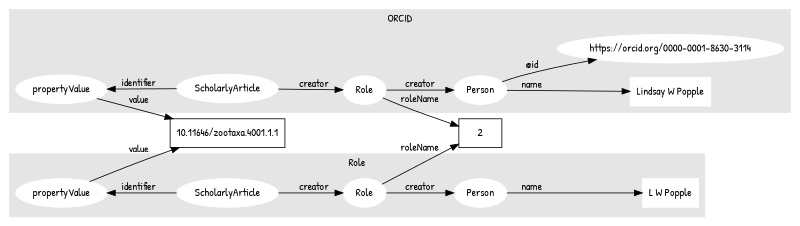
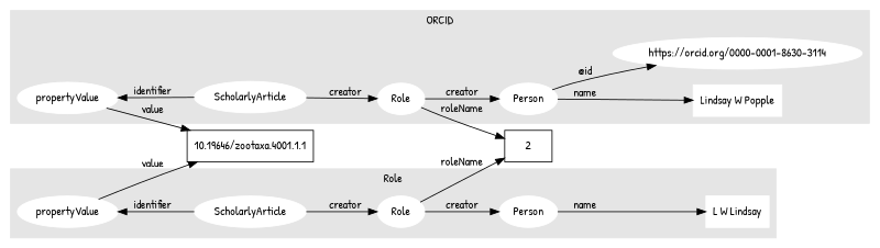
  digraph {
    fontname="Patrick Hand"
    newrank=true
    rankdir=LR
    node [color=white fontname="Patrick Hand" style=filled]
    edge [fontname="Patrick Hand"]
    n1 [label=propertyValue]
    n2 [label=propertyValue]
    n3 [label=ScholarlyArticle]
    n4 [label=ScholarlyArticle]
-   n5 [label="10.11646/zootaxa.4001.1.1" shape=box color="" style=""]
+   n5 [label="10.19646/zootaxa.4001.1.1" shape=box color="" style=""]
    n6 [label="Lindsay W Popple" shape=box]
-   n7 [label="L W Popple" shape=box]
+   n7 [label="L W Lindsay" shape=box]
    n8 [label=Role]
    n9 [label=Person]
    "https://orcid.org/0000-0001-8630-3114"
    n11 [label=Role]
    n12 [label=Person]
    n13 [label=2 shape=box color="" style=""]
    subgraph sub_1 {
      rank=same
      n1
      n2
    }
    subgraph sub_2 {
      rank=same
      n3
      n4
      n5
    }
    subgraph sub_3 {
      rank=same
      n6
      n7
    }
    subgraph cluster_4 {
      color=grey90
      label=ORCID
      style=filled
      n1
      n3
      n6
      n8
      n9
      "https://orcid.org/0000-0001-8630-3114"
    }
    subgraph cluster_5 {
      color=grey90
      label=Role
      style=filled
      n2
      n4
      n7
      n11
      n12
    }
    n1 -> n5 [label=value]
    n2 -> n5 [label=value]
    n3 -> n1 [label=identifier]
    n3 -> n8 [label=creator]
    n4 -> n2 [label=identifier]
    n4 -> n11 [label=creator]
    n8 -> n9 [label=creator]
    n8 -> n13 [label=roleName]
    n9 -> n6 [label=name]
    n9 -> "https://orcid.org/0000-0001-8630-3114" [label="@id"]
    n11 -> n12 [label=creator]
    n11 -> n13 [label=roleName]
    n12 -> n7 [label=name]
  }
